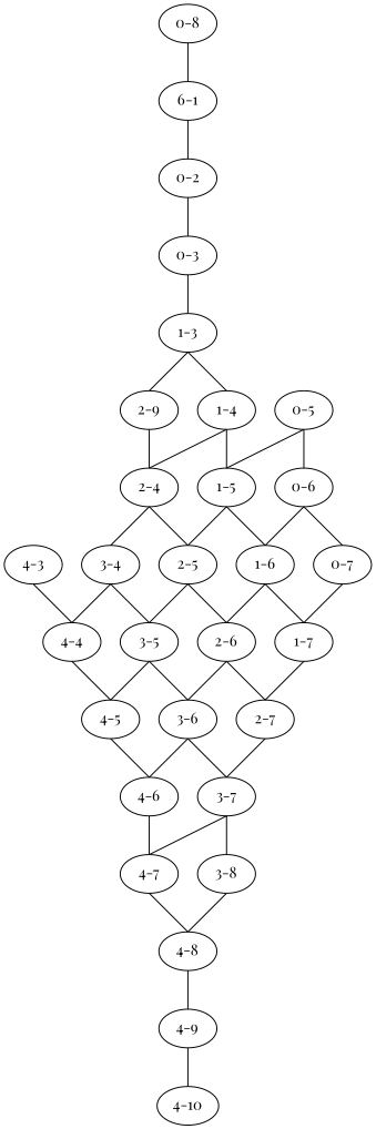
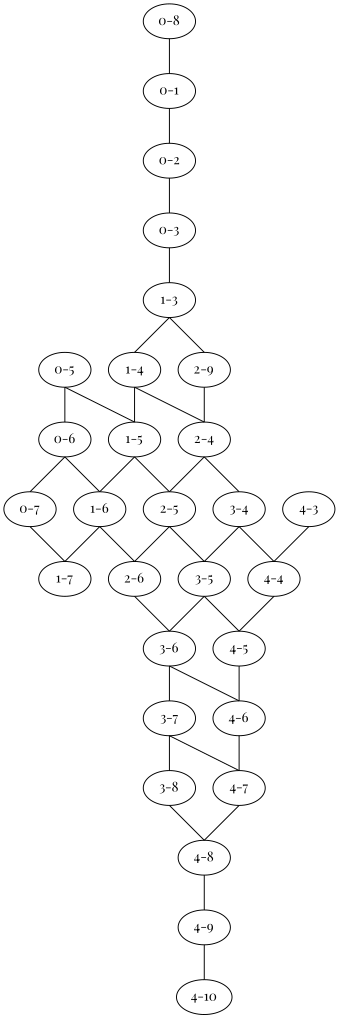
  digraph {
    fontname="Playfair Display"
    splines=false
    node [fontname="Playfair Display"]
    edge [dir=none fontname="Playfair Display" headport=n tailport=s]
    n1 [label="0-8"]
-   n2 [label="6-1"]
+   n2 [label="0-1"]
    n3 [label="0-2"]
    n4 [label="0-3"]
    n5 [label="1-3"]
    n6 [label="1-4"]
    n7 [label="2-9"]
    n8 [label="0-5"]
    n9 [label="0-6"]
    n10 [label="1-5"]
    n11 [label="2-4"]
    n12 [label="0-7"]
    n13 [label="1-6"]
    n14 [label="2-5"]
    n15 [label="3-4"]
    n16 [label="1-7"]
    n17 [label="2-6"]
    n18 [label="3-5"]
    n19 [label="4-4"]
    n20 [label="4-3"]
-   n21 [label="2-7"]
    n22 [label="3-6"]
    n23 [label="4-5"]
    n24 [label="3-7"]
    n25 [label="4-6"]
    n26 [label="3-8"]
    n27 [label="4-7"]
    n28 [label="4-8"]
    n29 [label="4-9"]
    n30 [label="4-10"]
    n1 -> n2
    n2 -> n3
    n3 -> n4
    n4 -> n5
    n5 -> n6
    n5 -> n7
    n6 -> n10
    n6 -> n11
    n7 -> n11
    n8 -> n9
    n8 -> n10
    n9 -> n12
    n9 -> n13
    n10 -> n13
    n10 -> n14
    n11 -> n14
    n11 -> n15
    n12 -> n16
    n13 -> n16
    n13 -> n17
    n14 -> n17
    n14 -> n18
    n15 -> n18
    n15 -> n19
-   n16 -> n21
-   n17 -> n21
    n17 -> n22
    n18 -> n22
    n18 -> n23
    n19 -> n23
    n20 -> n19
-   n21 -> n24
    n22 -> n24
    n22 -> n25
    n23 -> n25
    n24 -> n26
    n24 -> n27
    n25 -> n27
    n26 -> n28
    n27 -> n28
    n28 -> n29
    n29 -> n30
  }
